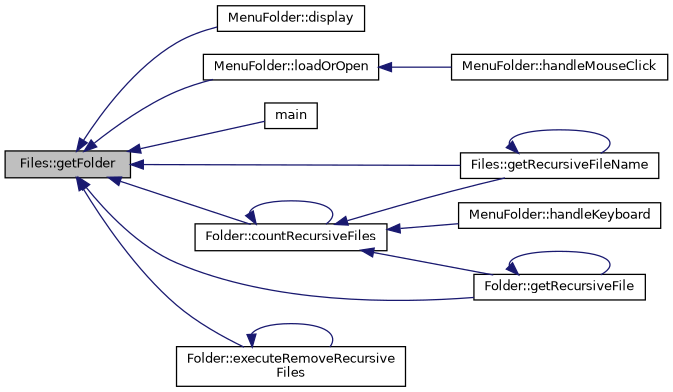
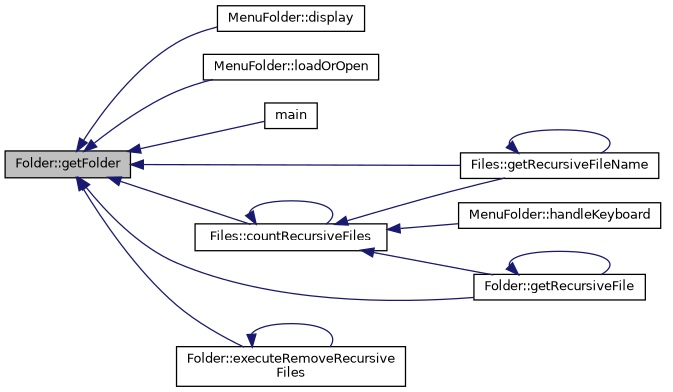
  digraph {
    rankdir=LR
    node [color=black fillcolor=white fontname=Helvetica fontsize=10 shape=record style=filled]
    edge [color=midnightblue dir=back fontname=Helvetica fontsize=10 labelfontname=Helvetica labelfontsize=10 style=solid]
-   n1 [fillcolor=grey75 fontcolor=black height=0.2 label="Files::getFolder" width=0.4]
+   n1 [fillcolor=grey75 fontcolor=black height=0.2 label="Folder::getFolder" width=0.4]
    n2 [height=0.2 label="MenuFolder::display" width=0.4]
    n3 [height=0.2 label="MenuFolder::loadOrOpen" width=0.4]
    n4 [height=0.2 label=main width=0.4]
-   n5 [height=0.2 label="Folder::countRecursiveFiles" width=0.4]
+   n5 [height=0.2 label="Files::countRecursiveFiles" width=0.4]
    n6 [height=0.2 label="Files::getRecursiveFileName" width=0.4]
    n7 [height=0.2 label="Folder::getRecursiveFile" width=0.4]
    n8 [height=0.2 label="Folder::executeRemoveRecursive\lFiles" width=0.4]
-   n9 [height=0.2 label="MenuFolder::handleMouseClick" width=0.4]
    n10 [height=0.2 label="MenuFolder::handleKeyboard" width=0.4]
    n1 -> n2
    n1 -> n3
    n1 -> n4
    n1 -> n5
    n1 -> n6
    n1 -> n7
    n1 -> n8
-   n3 -> n9
    n5 -> n5
    n5 -> n6
    n5 -> n7
    n5 -> n10
    n6 -> n6
    n7 -> n7
    n8 -> n8
  }
